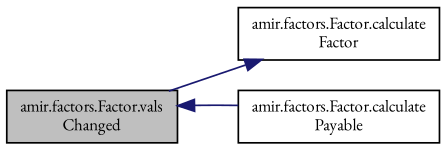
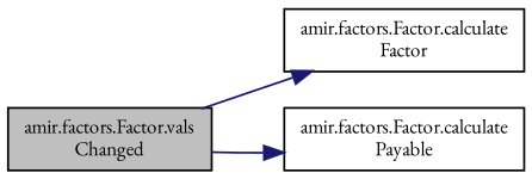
  digraph {
    fontname="EB Garamond"
    rankdir=LR
    node [color=black fillcolor=white fontname="EB Garamond" fontsize=10 shape=record style=filled]
    edge [color=midnightblue fontname="EB Garamond" fontsize=10 labelfontname="FreeSans.ttf" labelfontsize=10 style=solid]
    n1 [fillcolor=grey75 fontcolor=black height=0.2 label="amir.factors.Factor.vals\lChanged" width=0.4]
    n2 [height=0.2 label="amir.factors.Factor.calculate\lFactor" width=0.4]
    n3 [height=0.2 label="amir.factors.Factor.calculate\lPayable" width=0.4]
    n1 -> n2
-   n3 -> n1
+   n1 -> n3
  }
